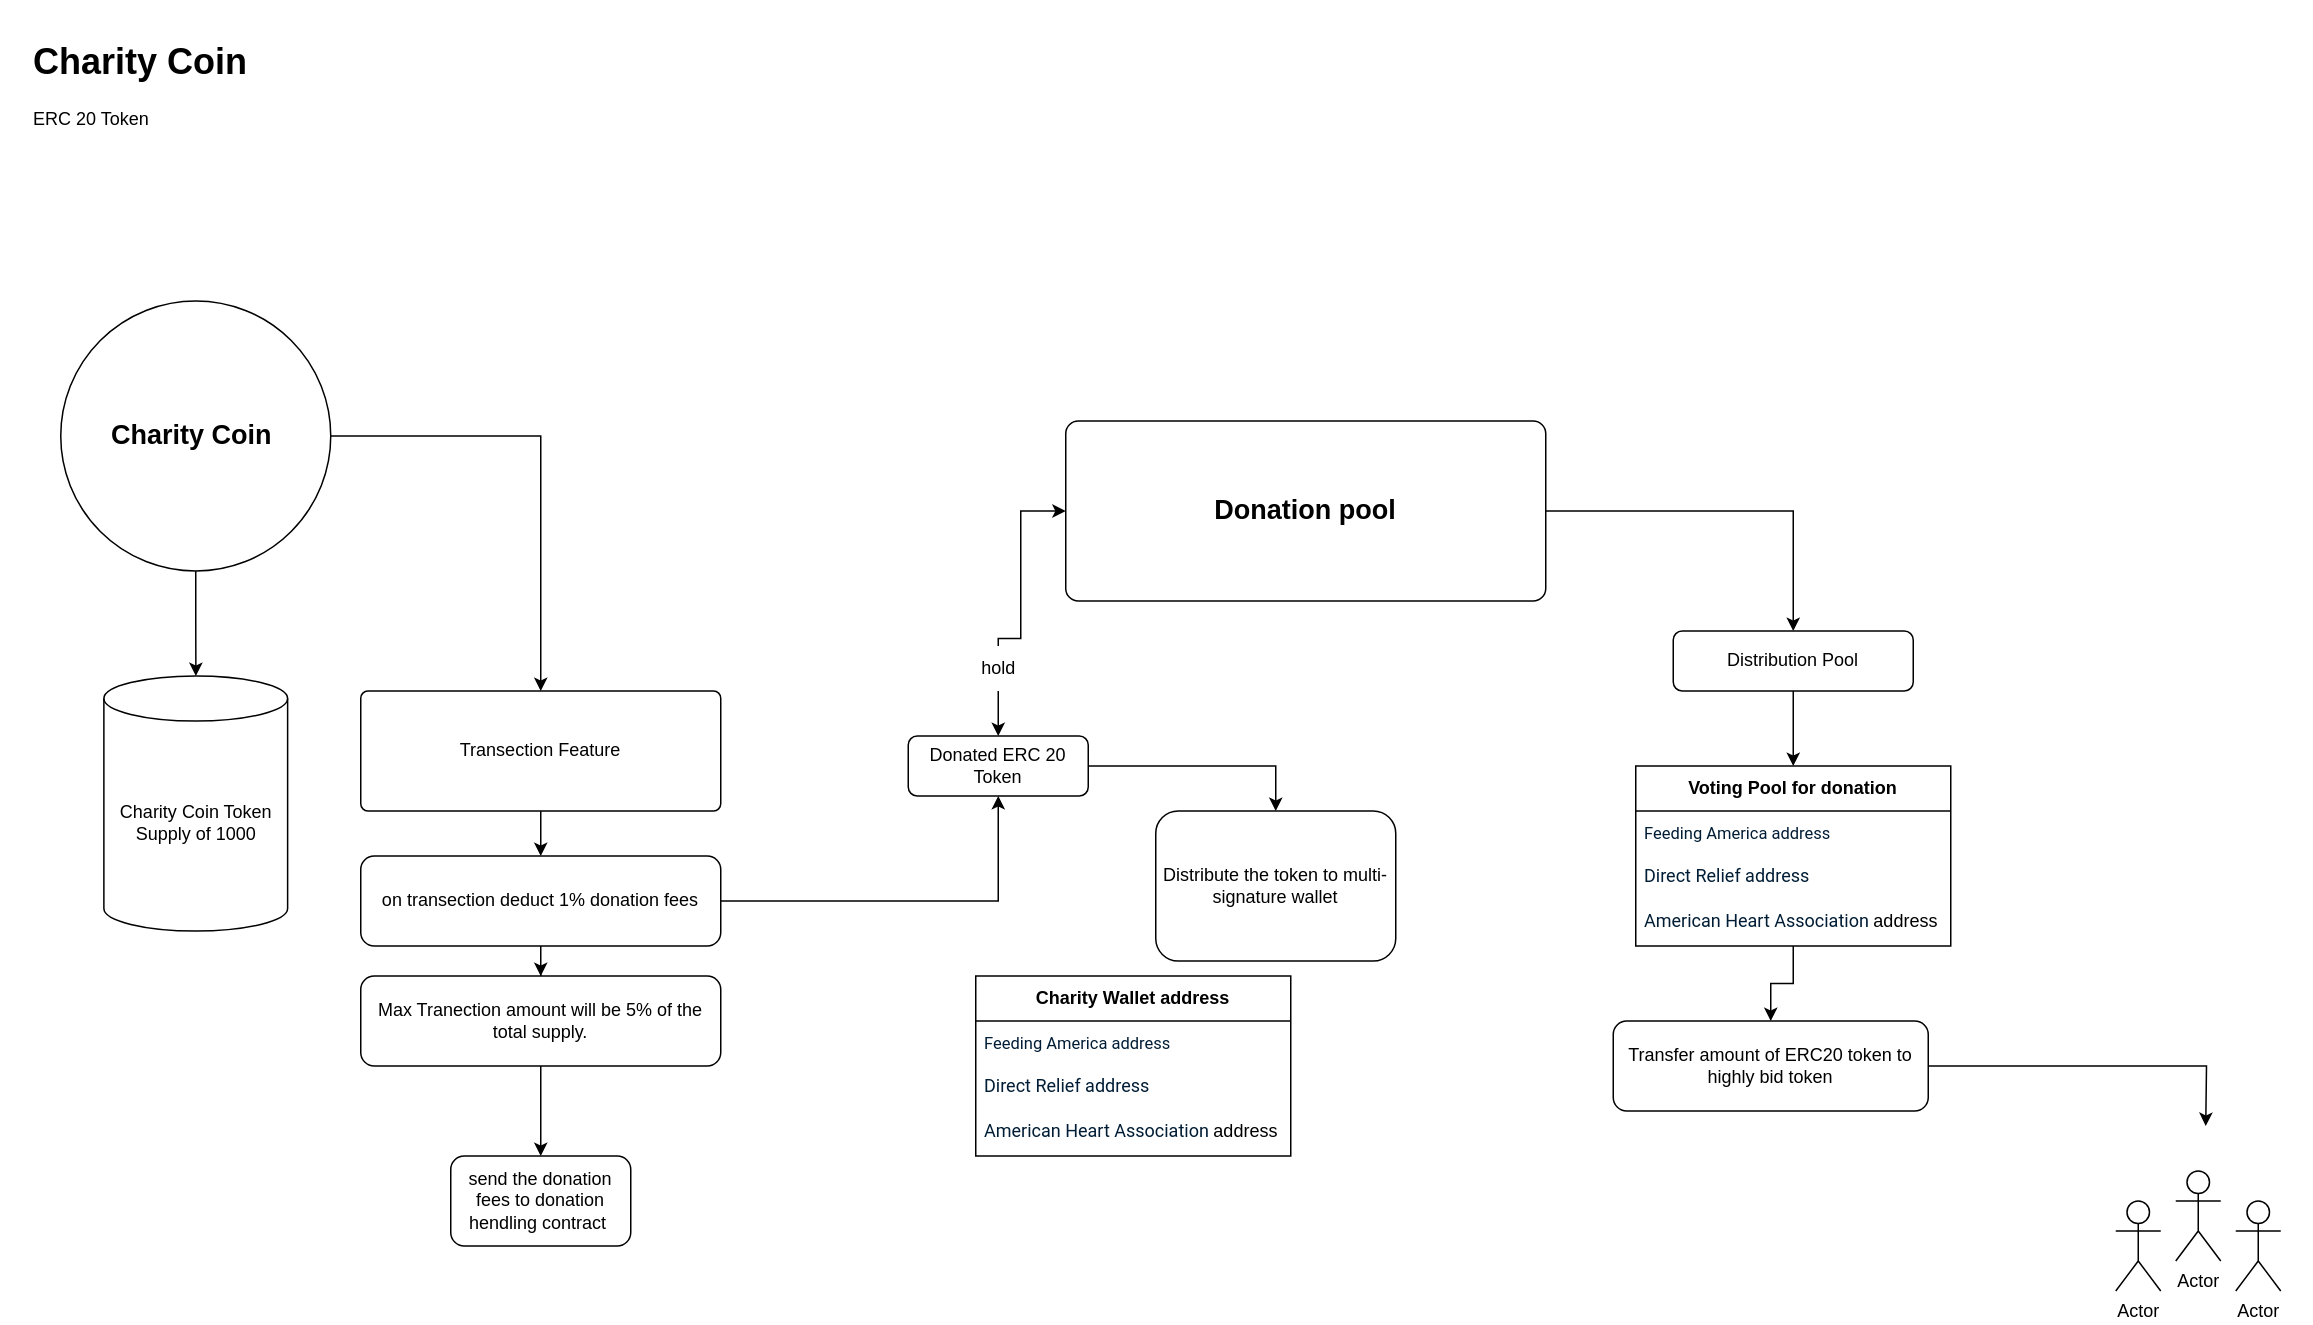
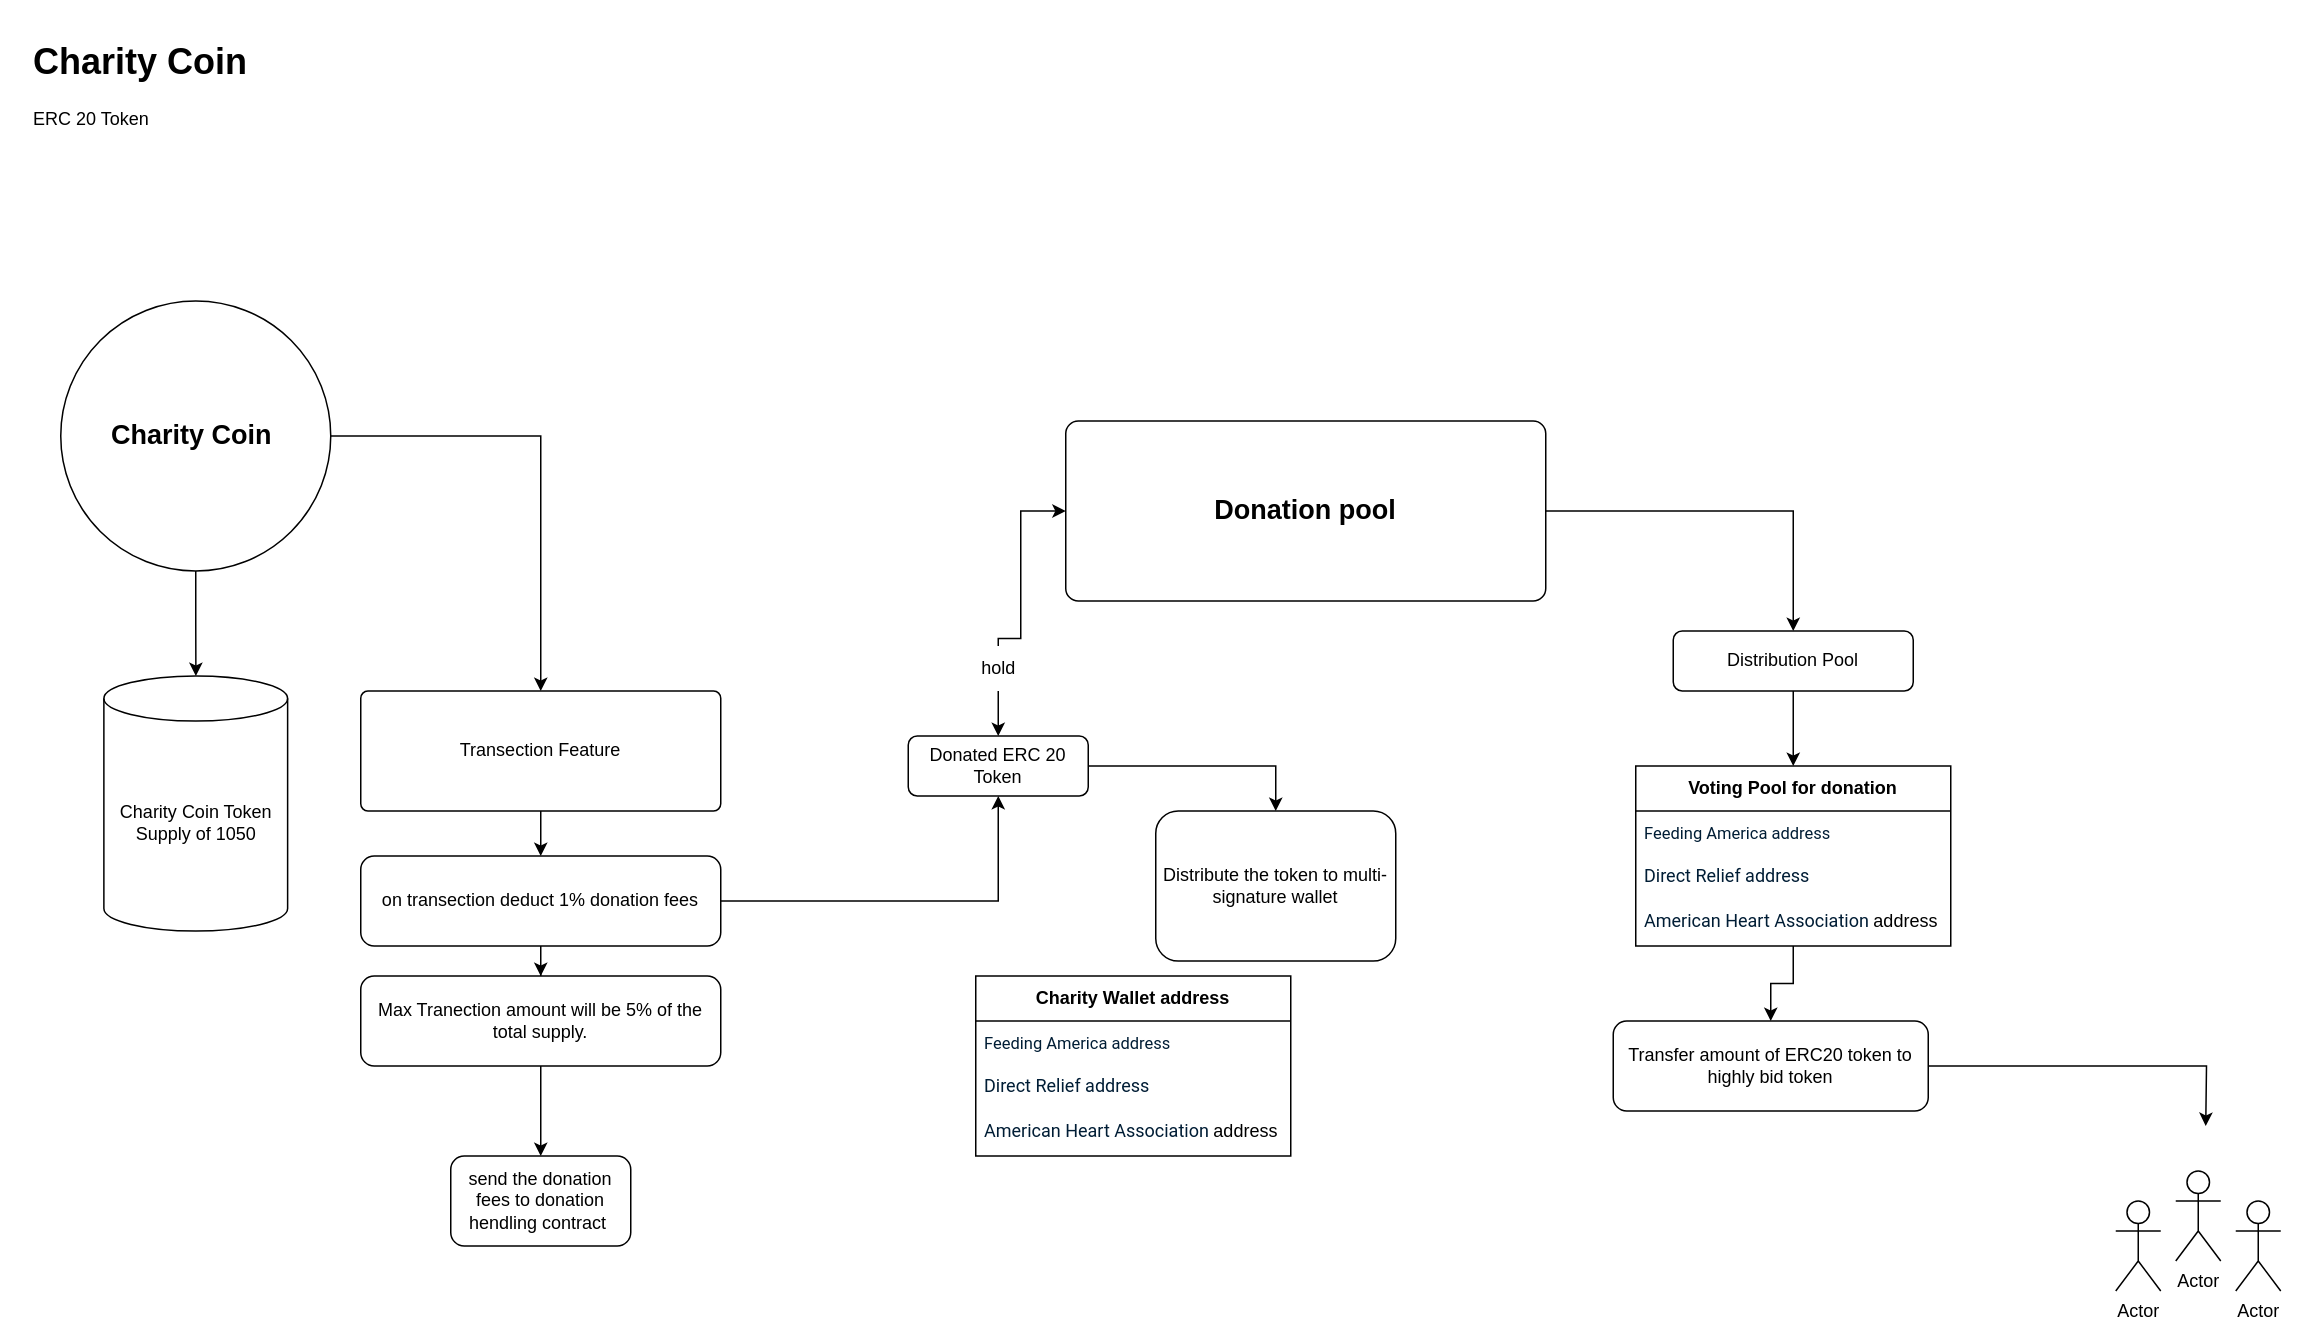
  <mxCell id="0" />
  <mxCell id="1" parent="0" />
  <mxCell id="2" value="&lt;h1 style=&quot;margin-top: 0px;&quot;&gt;Charity Coin&lt;/h1&gt;&lt;p&gt;ERC 20 Token&lt;/p&gt;" style="text;html=1;whiteSpace=wrap;overflow=hidden;rounded=0;" vertex="1" parent="1"><mxGeometry x="20" width="200" height="80" as="geometry" y="20" /></mxCell>
- <mxCell id="3" value="Charity Coin Token Supply of 1000" style="shape=cylinder3;whiteSpace=wrap;html=1;boundedLbl=1;backgroundOutline=1;size=15;" vertex="1" parent="1"><mxGeometry x="68.75" y="450" width="122.5" height="170" as="geometry" /></mxCell>
+ <mxCell id="3" value="Charity Coin Token Supply of 1050" style="shape=cylinder3;whiteSpace=wrap;html=1;boundedLbl=1;backgroundOutline=1;size=15;" vertex="1" parent="1"><mxGeometry x="68.75" y="450" width="122.5" height="170" as="geometry" /></mxCell>
  <mxCell id="4" style="edgeStyle=orthogonalEdgeStyle;rounded=0;orthogonalLoop=1;jettySize=auto;html=1;" edge="1" parent="1" source="6" target="3"><mxGeometry relative="1" as="geometry" /></mxCell>
  <mxCell id="5" style="edgeStyle=orthogonalEdgeStyle;rounded=0;orthogonalLoop=1;jettySize=auto;html=1;" edge="1" parent="1" source="6" target="8"><mxGeometry relative="1" as="geometry" /></mxCell>
  <mxCell id="6" value="&lt;b&gt;&lt;font style=&quot;font-size: 18px;&quot;&gt;Charity Coin&amp;nbsp;&lt;/font&gt;&lt;/b&gt;" style="ellipse;whiteSpace=wrap;html=1;aspect=fixed;" vertex="1" parent="1"><mxGeometry x="40" y="200" width="180" height="180" as="geometry" /></mxCell>
  <mxCell id="7" style="edgeStyle=orthogonalEdgeStyle;rounded=0;orthogonalLoop=1;jettySize=auto;html=1;" edge="1" parent="1" source="8" target="13"><mxGeometry relative="1" as="geometry" /></mxCell>
  <mxCell id="8" value="Transection Feature" style="rounded=1;whiteSpace=wrap;html=1;arcSize=6;" vertex="1" parent="1"><mxGeometry x="240" y="460" width="240" height="80" as="geometry" /></mxCell>
  <mxCell id="9" style="edgeStyle=orthogonalEdgeStyle;rounded=0;orthogonalLoop=1;jettySize=auto;html=1;" edge="1" parent="1" source="10" target="19"><mxGeometry relative="1" as="geometry" /></mxCell>
  <mxCell id="10" value="&lt;b&gt;&lt;font style=&quot;font-size: 18px;&quot;&gt;Donation pool&lt;/font&gt;&lt;/b&gt;" style="rounded=1;whiteSpace=wrap;html=1;arcSize=7;" vertex="1" parent="1"><mxGeometry x="710" y="280" width="320" height="120" as="geometry" /></mxCell>
  <mxCell id="11" style="edgeStyle=orthogonalEdgeStyle;rounded=0;orthogonalLoop=1;jettySize=auto;html=1;" edge="1" parent="1" source="13" target="15"><mxGeometry relative="1" as="geometry" /></mxCell>
  <mxCell id="12" style="edgeStyle=orthogonalEdgeStyle;rounded=0;orthogonalLoop=1;jettySize=auto;html=1;" edge="1" parent="1" source="13" target="17"><mxGeometry relative="1" as="geometry" /></mxCell>
  <mxCell id="13" value="on transection deduct 1% donation fees" style="rounded=1;whiteSpace=wrap;html=1;" vertex="1" parent="1"><mxGeometry x="240" y="570" width="240" height="60" as="geometry" /></mxCell>
  <mxCell id="14" style="edgeStyle=orthogonalEdgeStyle;rounded=0;orthogonalLoop=1;jettySize=auto;html=1;" edge="1" parent="1" source="15" target="20"><mxGeometry relative="1" as="geometry"><mxPoint x="360" y="800" as="targetPoint" /></mxGeometry></mxCell>
  <mxCell id="15" value="Max Tranection amount will be 5% of the total supply." style="rounded=1;whiteSpace=wrap;html=1;" vertex="1" parent="1"><mxGeometry x="240" y="650" width="240" height="60" as="geometry" /></mxCell>
  <mxCell id="16" style="edgeStyle=orthogonalEdgeStyle;rounded=0;orthogonalLoop=1;jettySize=auto;html=1;" edge="1" parent="1" source="17" target="18"><mxGeometry relative="1" as="geometry" /></mxCell>
  <mxCell id="17" value="Donated ERC 20 Token" style="rounded=1;whiteSpace=wrap;html=1;" vertex="1" parent="1"><mxGeometry x="605" y="490" width="120" height="40" as="geometry" /></mxCell>
  <mxCell id="18" value="Distribute the token to multi-signature wallet" style="rounded=1;whiteSpace=wrap;html=1;" vertex="1" parent="1"><mxGeometry x="770" y="540" width="160" height="100" as="geometry" /></mxCell>
  <mxCell id="19" value="Distribution Pool" style="rounded=1;whiteSpace=wrap;html=1;" vertex="1" parent="1"><mxGeometry x="1115" y="420" width="160" height="40" as="geometry" /></mxCell>
  <mxCell id="20" value="send the donation fees to donation hendling contract&amp;nbsp;" style="rounded=1;whiteSpace=wrap;html=1;" vertex="1" parent="1"><mxGeometry x="300" y="770" width="120" height="60" as="geometry" /></mxCell>
  <mxCell id="21" style="edgeStyle=orthogonalEdgeStyle;rounded=0;orthogonalLoop=1;jettySize=auto;html=1;" edge="1" parent="1" source="23" target="10"><mxGeometry relative="1" as="geometry"><Array as="points"><mxPoint x="665" y="425" /><mxPoint x="680" y="425" /><mxPoint x="680" y="340" /></Array></mxGeometry></mxCell>
  <mxCell id="22" style="edgeStyle=orthogonalEdgeStyle;rounded=0;orthogonalLoop=1;jettySize=auto;html=1;" edge="1" parent="1" source="23" target="17"><mxGeometry relative="1" as="geometry" /></mxCell>
  <mxCell id="23" value="hold" style="text;html=1;align=center;verticalAlign=middle;resizable=0;points=[];autosize=1;strokeColor=none;fillColor=none;" vertex="1" parent="1"><mxGeometry x="640" y="430" width="50" height="30" as="geometry" /></mxCell>
  <mxCell id="24" value="&lt;b&gt;Charity Wallet address&lt;/b&gt;" style="swimlane;fontStyle=0;childLayout=stackLayout;horizontal=1;startSize=30;horizontalStack=0;resizeParent=1;resizeParentMax=0;resizeLast=0;collapsible=1;marginBottom=0;whiteSpace=wrap;html=1;" vertex="1" parent="1"><mxGeometry x="650" y="650" width="210" height="120" as="geometry" /></mxCell>
  <mxCell id="25" value="&lt;span style=&quot;color: rgb(0, 29, 53); font-family: &amp;quot;Google Sans&amp;quot;, Roboto, &amp;quot;Helvetica Neue&amp;quot;, Arial, sans-serif; background-color: rgb(255, 255, 255);&quot;&gt;&lt;font style=&quot;font-size: 11px;&quot;&gt;Feeding America address&lt;/font&gt;&lt;/span&gt;" style="text;strokeColor=none;fillColor=none;align=left;verticalAlign=middle;spacingLeft=4;spacingRight=4;overflow=hidden;points=[[0,0.5],[1,0.5]];portConstraint=eastwest;rotatable=0;whiteSpace=wrap;html=1;" vertex="1" parent="24"><mxGeometry y="30" width="210" height="30" as="geometry" /></mxCell>
  <mxCell id="26" value="&lt;div style=&quot;line-height: 22px; overflow: hidden; padding-bottom: 4px; transition: transform 200ms cubic-bezier(0.2, 0, 0, 1) 0s; color: rgb(0, 29, 53); font-family: &amp;quot;Google Sans&amp;quot;, Roboto, &amp;quot;Helvetica Neue&amp;quot;, Arial, sans-serif; background-color: rgb(255, 255, 255);&quot; class=&quot;Gur8Ad&quot;&gt;&lt;font style=&quot;font-size: 12px;&quot;&gt;Direct Relief address&lt;/font&gt;&lt;/div&gt;" style="text;strokeColor=none;fillColor=none;align=left;verticalAlign=middle;spacingLeft=4;spacingRight=4;overflow=hidden;points=[[0,0.5],[1,0.5]];portConstraint=eastwest;rotatable=0;whiteSpace=wrap;html=1;" vertex="1" parent="24"><mxGeometry y="60" width="210" height="30" as="geometry" /></mxCell>
  <mxCell id="27" value="&lt;div style=&quot;line-height: 22px; overflow: hidden; padding-bottom: 4px; transition: transform 200ms cubic-bezier(0.2, 0, 0, 1) 0s; color: rgb(0, 29, 53); font-family: &amp;quot;Google Sans&amp;quot;, Roboto, &amp;quot;Helvetica Neue&amp;quot;, Arial, sans-serif; background-color: rgb(255, 255, 255);&quot; class=&quot;Gur8Ad&quot;&gt;&lt;font style=&quot;font-size: 12px;&quot;&gt;American Heart Association&amp;nbsp;&lt;span style=&quot;background-color: initial; color: rgb(0, 0, 0); font-family: Helvetica;&quot;&gt;address&lt;/span&gt;&lt;/font&gt;&lt;/div&gt;" style="text;strokeColor=none;fillColor=none;align=left;verticalAlign=middle;spacingLeft=4;spacingRight=4;overflow=hidden;points=[[0,0.5],[1,0.5]];portConstraint=eastwest;rotatable=0;whiteSpace=wrap;html=1;" vertex="1" parent="24"><mxGeometry y="90" width="210" height="30" as="geometry" /></mxCell>
  <mxCell id="28" style="edgeStyle=orthogonalEdgeStyle;rounded=0;orthogonalLoop=1;jettySize=auto;html=1;" edge="1" parent="1" source="29" target="35"><mxGeometry relative="1" as="geometry"><mxPoint x="1195" y="720" as="targetPoint" /></mxGeometry></mxCell>
  <mxCell id="29" value="&lt;b&gt;Voting Pool for donation&lt;/b&gt;" style="swimlane;fontStyle=0;childLayout=stackLayout;horizontal=1;startSize=30;horizontalStack=0;resizeParent=1;resizeParentMax=0;resizeLast=0;collapsible=1;marginBottom=0;whiteSpace=wrap;html=1;" vertex="1" parent="1"><mxGeometry x="1090" y="510" width="210" height="120" as="geometry" /></mxCell>
  <mxCell id="30" value="&lt;span style=&quot;color: rgb(0, 29, 53); font-family: &amp;quot;Google Sans&amp;quot;, Roboto, &amp;quot;Helvetica Neue&amp;quot;, Arial, sans-serif; background-color: rgb(255, 255, 255);&quot;&gt;&lt;font style=&quot;font-size: 11px;&quot;&gt;Feeding America address&lt;/font&gt;&lt;/span&gt;" style="text;strokeColor=none;fillColor=none;align=left;verticalAlign=middle;spacingLeft=4;spacingRight=4;overflow=hidden;points=[[0,0.5],[1,0.5]];portConstraint=eastwest;rotatable=0;whiteSpace=wrap;html=1;" vertex="1" parent="29"><mxGeometry y="30" width="210" height="30" as="geometry" /></mxCell>
  <mxCell id="31" value="&lt;div style=&quot;line-height: 22px; overflow: hidden; padding-bottom: 4px; transition: transform 200ms cubic-bezier(0.2, 0, 0, 1) 0s; color: rgb(0, 29, 53); font-family: &amp;quot;Google Sans&amp;quot;, Roboto, &amp;quot;Helvetica Neue&amp;quot;, Arial, sans-serif; background-color: rgb(255, 255, 255);&quot; class=&quot;Gur8Ad&quot;&gt;&lt;font style=&quot;font-size: 12px;&quot;&gt;Direct Relief address&lt;/font&gt;&lt;/div&gt;" style="text;strokeColor=none;fillColor=none;align=left;verticalAlign=middle;spacingLeft=4;spacingRight=4;overflow=hidden;points=[[0,0.5],[1,0.5]];portConstraint=eastwest;rotatable=0;whiteSpace=wrap;html=1;" vertex="1" parent="29"><mxGeometry y="60" width="210" height="30" as="geometry" /></mxCell>
  <mxCell id="32" value="&lt;div style=&quot;line-height: 22px; overflow: hidden; padding-bottom: 4px; transition: transform 200ms cubic-bezier(0.2, 0, 0, 1) 0s; color: rgb(0, 29, 53); font-family: &amp;quot;Google Sans&amp;quot;, Roboto, &amp;quot;Helvetica Neue&amp;quot;, Arial, sans-serif; background-color: rgb(255, 255, 255);&quot; class=&quot;Gur8Ad&quot;&gt;&lt;font style=&quot;font-size: 12px;&quot;&gt;American Heart Association&amp;nbsp;&lt;span style=&quot;background-color: initial; color: rgb(0, 0, 0); font-family: Helvetica;&quot;&gt;address&lt;/span&gt;&lt;/font&gt;&lt;/div&gt;" style="text;strokeColor=none;fillColor=none;align=left;verticalAlign=middle;spacingLeft=4;spacingRight=4;overflow=hidden;points=[[0,0.5],[1,0.5]];portConstraint=eastwest;rotatable=0;whiteSpace=wrap;html=1;" vertex="1" parent="29"><mxGeometry y="90" width="210" height="30" as="geometry" /></mxCell>
  <mxCell id="33" style="edgeStyle=orthogonalEdgeStyle;rounded=0;orthogonalLoop=1;jettySize=auto;html=1;entryX=0.5;entryY=0;entryDx=0;entryDy=0;" edge="1" parent="1" source="19" target="29"><mxGeometry relative="1" as="geometry" /></mxCell>
  <mxCell id="34" style="edgeStyle=orthogonalEdgeStyle;rounded=0;orthogonalLoop=1;jettySize=auto;html=1;" edge="1" parent="1" source="35"><mxGeometry relative="1" as="geometry"><mxPoint x="1470" y="750" as="targetPoint" /></mxGeometry></mxCell>
  <mxCell id="35" value="Transfer amount of ERC20 token to highly bid token" style="rounded=1;whiteSpace=wrap;html=1;" vertex="1" parent="1"><mxGeometry x="1075" y="680" width="210" height="60" as="geometry" /></mxCell>
  <mxCell id="36" value="Actor" style="shape=umlActor;verticalLabelPosition=bottom;verticalAlign=top;html=1;outlineConnect=0;" vertex="1" parent="1"><mxGeometry x="1450" y="780" width="30" height="60" as="geometry" /></mxCell>
  <mxCell id="37" value="Actor" style="shape=umlActor;verticalLabelPosition=bottom;verticalAlign=top;html=1;outlineConnect=0;" vertex="1" parent="1"><mxGeometry x="1410" y="800" width="30" height="60" as="geometry" /></mxCell>
  <mxCell id="38" value="Actor" style="shape=umlActor;verticalLabelPosition=bottom;verticalAlign=top;html=1;outlineConnect=0;" vertex="1" parent="1"><mxGeometry x="1490" y="800" width="30" height="60" as="geometry" /></mxCell>
